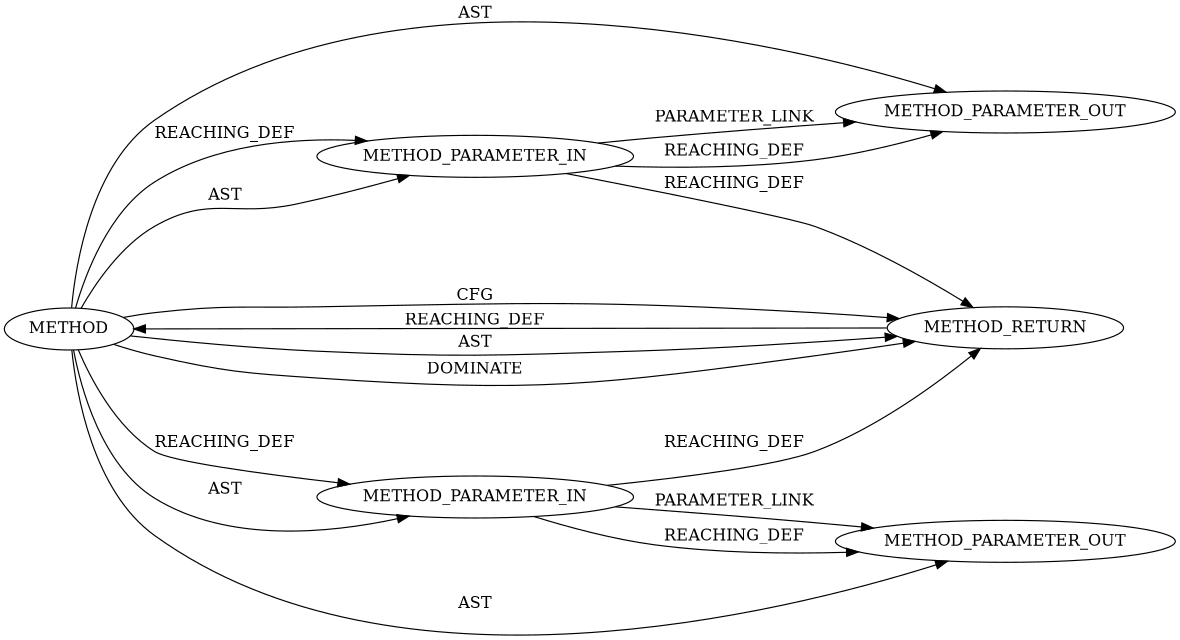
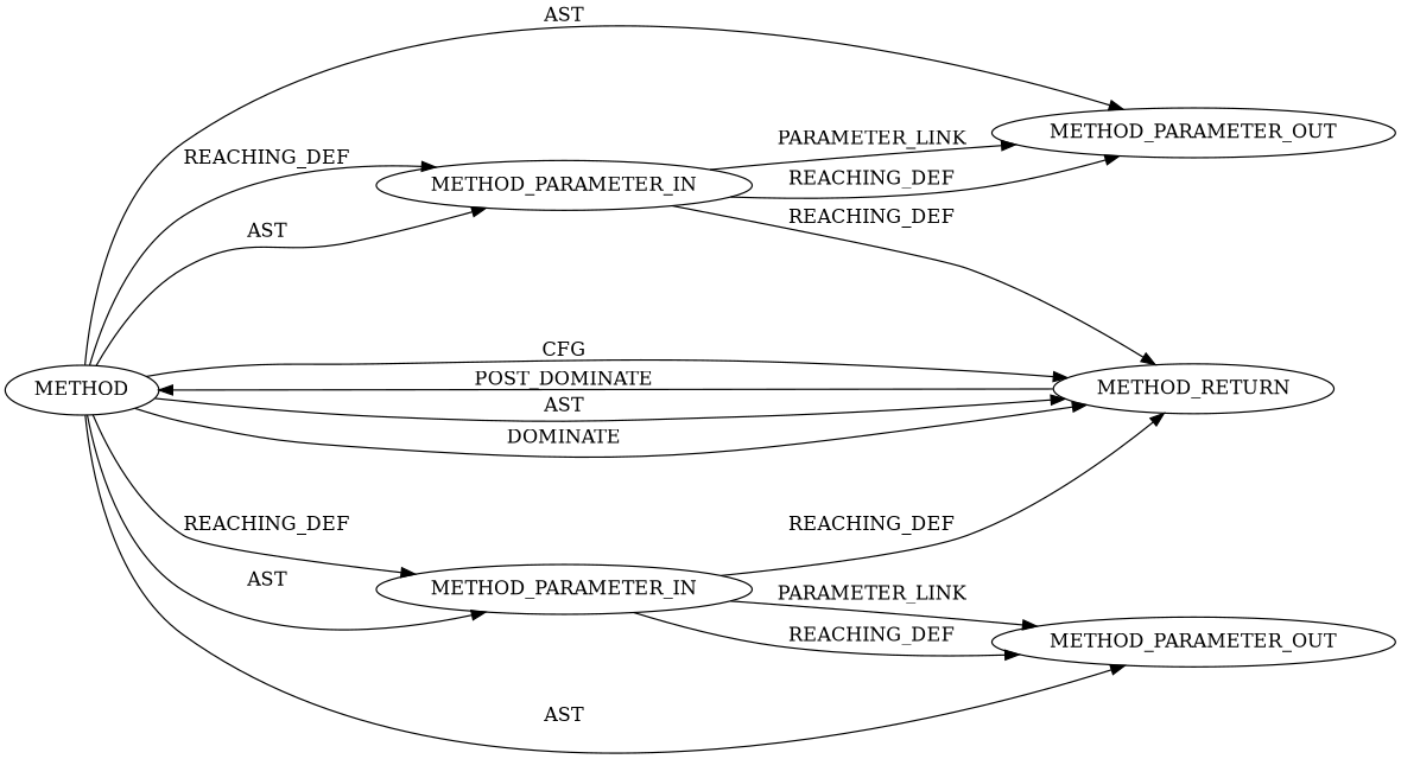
  digraph {
    rankdir=LR
    node [CODE=p1 EVALUATION_STRATEGY=BY_VALUE IS_VARIADIC=false NAME=p1 ORDER=2 TYPE_FULL_NAME=ANY]
    n1 [INDEX=1 ORDER=1 label=METHOD_PARAMETER_OUT]
    n2 [CODE=RET label=METHOD_RETURN IS_VARIADIC="" NAME=""]
    n3 [AST_PARENT_FULL_NAME="<global>" AST_PARENT_TYPE=NAMESPACE_BLOCK CODE="<empty>" FILENAME="<empty>" FULL_NAME=refcount_sub_and_test IS_EXTERNAL=true NAME=refcount_sub_and_test ORDER=0 label=METHOD EVALUATION_STRATEGY="" IS_VARIADIC="" TYPE_FULL_NAME=""]
    n4 [CODE=p2 INDEX=2 NAME=p2 label=METHOD_PARAMETER_IN]
    n5 [CODE=p2 INDEX=2 NAME=p2 label=METHOD_PARAMETER_OUT]
    n6 [INDEX=1 ORDER=1 label=METHOD_PARAMETER_IN]
-   n2 -> n3 [label=REACHING_DEF]
+   n2 -> n3 [label=POST_DOMINATE]
    n3 -> n1 [label=AST]
    n3 -> n2 [label=AST]
    n3 -> n2 [label=DOMINATE]
    n3 -> n2 [label=CFG]
    n3 -> n4 [label=REACHING_DEF]
    n3 -> n4 [label=AST]
    n3 -> n5 [label=AST]
    n3 -> n6 [label=REACHING_DEF]
    n3 -> n6 [label=AST]
    n4 -> n2 [VARIABLE=p2 label=REACHING_DEF]
    n4 -> n5 [label=PARAMETER_LINK]
    n4 -> n5 [VARIABLE=p2 label=REACHING_DEF]
    n6 -> n1 [label=PARAMETER_LINK]
    n6 -> n1 [VARIABLE=p1 label=REACHING_DEF]
    n6 -> n2 [VARIABLE=p1 label=REACHING_DEF]
  }
